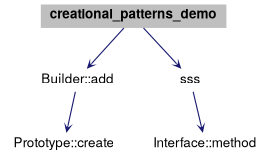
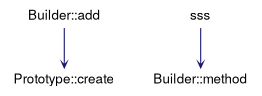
  digraph {
    rankdir=TB
    node [color=black fontname="Helvetica,Arial,sans-serif" fontsize=12 shape=plaintext]
    edge [arrowhead=open arrowsize=0.5 arrowtail=open color=midnightblue fontname="Helvetica,Arial,sans-serif" fontsize=15 labelfontsize=15 style=solid]
-   n1 [fillcolor=grey75 fontcolor=black height=0.2 label=<<b>creational_patterns_demo</b>> style=filled width=0.4]
    n2 [height=0.2 label="Builder::add" width=0.4]
    n3 [height=0.2 label=sss width=0.4]
    n4 [height=0.2 label="Prototype::create" width=0.4]
-   n5 [height=0.2 label="Interface::method" width=0.4]
-   n1 -> n2
-   n1 -> n3
+   n5 [height=0.2 label="Builder::method" width=0.4]
    n2 -> n4
    n3 -> n5
  }
